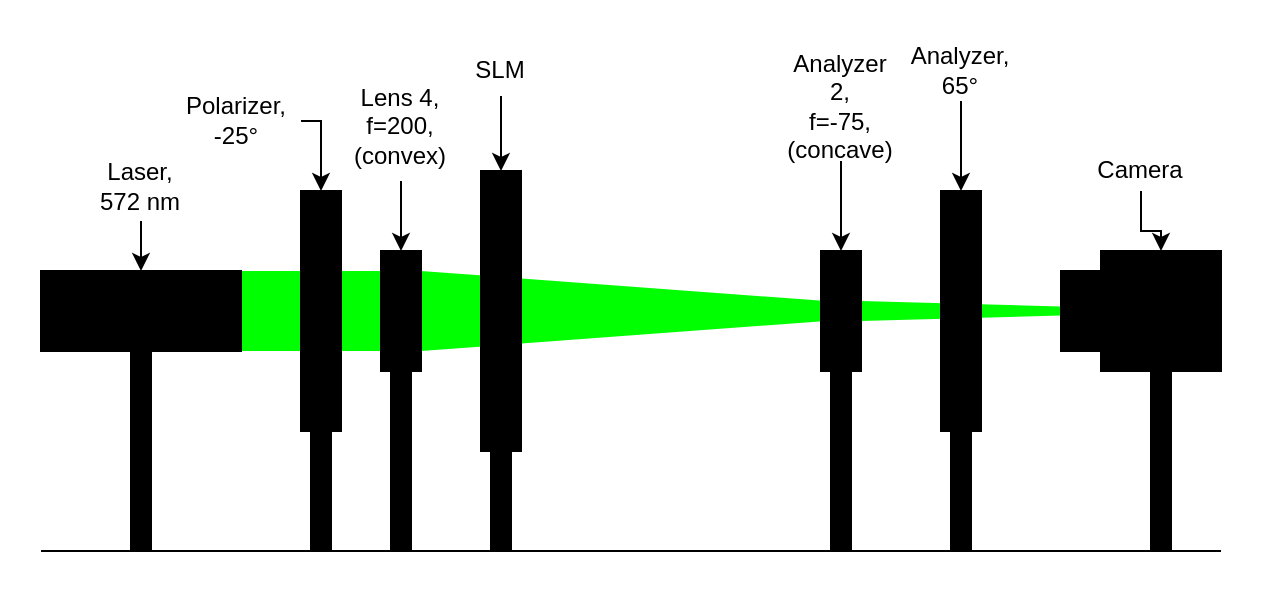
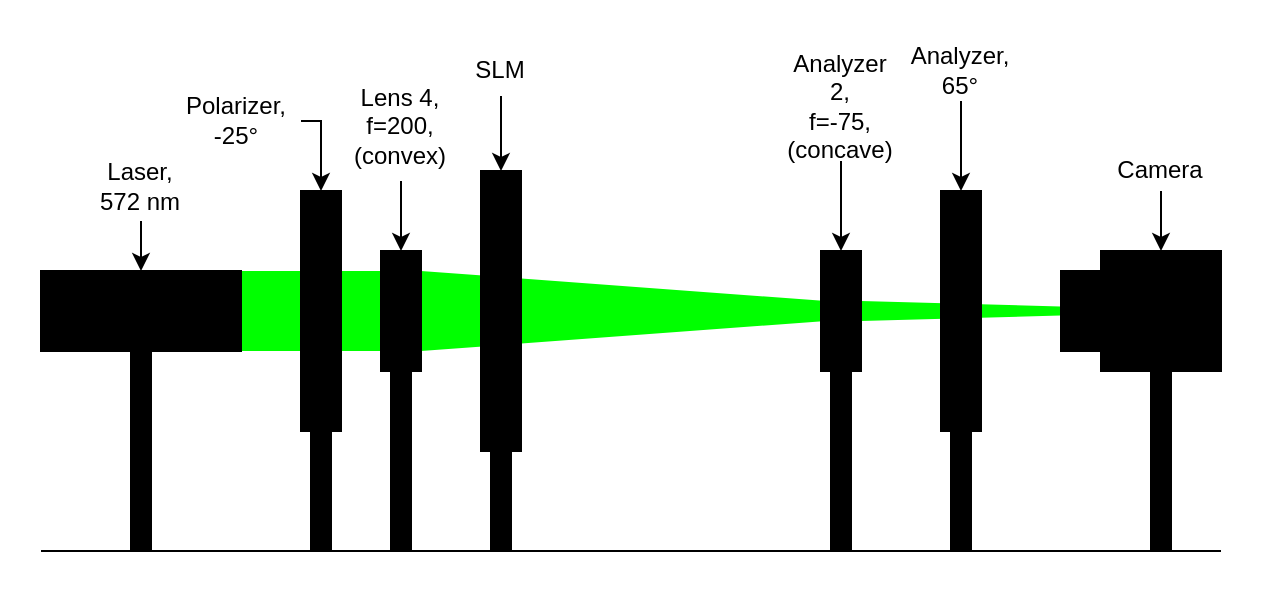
  <mxCell id="0" />
  <mxCell id="1" parent="0" />
  <mxCell id="2" value="" style="triangle;whiteSpace=wrap;html=1;fillColor=#00FF00;strokeColor=none;" parent="1" vertex="1"><mxGeometry x="210" y="135" width="270" height="40" as="geometry" /></mxCell>
  <mxCell id="3" value="" style="rounded=0;whiteSpace=wrap;html=1;strokeColor=none;fillColor=#00FF00;" parent="1" vertex="1"><mxGeometry x="120" y="135" width="30" height="40" as="geometry" /></mxCell>
  <mxCell id="4" value="" style="rounded=0;whiteSpace=wrap;html=1;strokeColor=none;fillColor=#00FF00;" parent="1" vertex="1"><mxGeometry x="170" y="135" width="20" height="40" as="geometry" /></mxCell>
  <mxCell id="5" value="" style="triangle;whiteSpace=wrap;html=1;fillColor=#00FF00;strokeColor=none;" parent="1" vertex="1"><mxGeometry x="430" y="150" width="180" height="10" as="geometry" /></mxCell>
  <mxCell id="6" value="" style="endArrow=none;html=1;rounded=0;" parent="1" edge="1"><mxGeometry width="50" height="50" relative="1" as="geometry"><mxPoint x="20" y="275" as="sourcePoint" /><mxPoint x="610" y="275" as="targetPoint" /></mxGeometry></mxCell>
  <mxCell id="7" value="" style="rounded=0;whiteSpace=wrap;html=1;fillColor=#000000;" parent="1" vertex="1"><mxGeometry x="65" y="175" width="10" height="100" as="geometry" /></mxCell>
  <mxCell id="8" value="" style="rounded=0;whiteSpace=wrap;html=1;fillColor=#000000;" parent="1" vertex="1"><mxGeometry x="155" y="215" width="10" height="60" as="geometry" /></mxCell>
  <mxCell id="9" value="" style="rounded=0;whiteSpace=wrap;html=1;fillColor=#000000;" parent="1" vertex="1"><mxGeometry x="475" y="215" width="10" height="60" as="geometry" /></mxCell>
  <mxCell id="10" value="" style="rounded=0;whiteSpace=wrap;html=1;fillColor=#000000;" parent="1" vertex="1"><mxGeometry x="245" y="225" width="10" height="50" as="geometry" /></mxCell>
  <mxCell id="11" value="" style="rounded=0;whiteSpace=wrap;html=1;fillColor=#000000;" parent="1" vertex="1"><mxGeometry x="575" y="185" width="10" height="90" as="geometry" /></mxCell>
  <mxCell id="12" value="" style="rounded=0;whiteSpace=wrap;html=1;fillColor=#000000;" parent="1" vertex="1"><mxGeometry x="195" y="185" width="10" height="90" as="geometry" /></mxCell>
  <mxCell id="13" value="" style="rounded=0;whiteSpace=wrap;html=1;fillColor=#000000;" parent="1" vertex="1"><mxGeometry x="415" y="185" width="10" height="90" as="geometry" /></mxCell>
  <mxCell id="14" style="edgeStyle=orthogonalEdgeStyle;rounded=0;orthogonalLoop=1;jettySize=auto;html=1;exitX=1;exitY=0.5;exitDx=0;exitDy=0;entryX=0.5;entryY=0;entryDx=0;entryDy=0;" parent="1" source="15" target="26" edge="1"><mxGeometry relative="1" as="geometry" /></mxCell>
  <mxCell id="15" value="Polarizer,&lt;br&gt;-25°" style="text;html=1;strokeColor=none;fillColor=none;align=center;verticalAlign=middle;whiteSpace=wrap;rounded=0;" parent="1" vertex="1"><mxGeometry x="86" y="45" width="64" height="30" as="geometry" /></mxCell>
  <mxCell id="16" style="edgeStyle=orthogonalEdgeStyle;rounded=0;orthogonalLoop=1;jettySize=auto;html=1;exitX=0.5;exitY=1;exitDx=0;exitDy=0;entryX=0.5;entryY=0;entryDx=0;entryDy=0;" parent="1" source="17" target="32" edge="1"><mxGeometry relative="1" as="geometry" /></mxCell>
  <mxCell id="17" value="&lt;div&gt;Laser,&lt;/div&gt;&lt;div&gt;572 nm&lt;/div&gt;" style="text;html=1;strokeColor=none;fillColor=none;align=center;verticalAlign=middle;whiteSpace=wrap;rounded=0;" parent="1" vertex="1"><mxGeometry x="40" y="75" width="60" height="35" as="geometry" /></mxCell>
  <mxCell id="18" style="edgeStyle=orthogonalEdgeStyle;rounded=0;orthogonalLoop=1;jettySize=auto;html=1;exitX=0.5;exitY=1;exitDx=0;exitDy=0;" parent="1" source="19" target="28" edge="1"><mxGeometry relative="1" as="geometry" /></mxCell>
  <mxCell id="19" value="SLM" style="text;html=1;strokeColor=none;fillColor=none;align=center;verticalAlign=middle;whiteSpace=wrap;rounded=0;" parent="1" vertex="1"><mxGeometry x="220" y="22.5" width="60" height="25" as="geometry" /></mxCell>
  <mxCell id="20" style="edgeStyle=orthogonalEdgeStyle;rounded=0;orthogonalLoop=1;jettySize=auto;html=1;exitX=0.5;exitY=1;exitDx=0;exitDy=0;" parent="1" source="21" target="29" edge="1"><mxGeometry relative="1" as="geometry" /></mxCell>
  <mxCell id="21" value="&lt;div&gt;Lens 4,&lt;/div&gt;&lt;div&gt;f=200,&lt;br&gt;&lt;/div&gt;&lt;div&gt;(convex)&lt;br&gt;&lt;/div&gt;" style="text;html=1;strokeColor=none;fillColor=none;align=center;verticalAlign=middle;whiteSpace=wrap;rounded=0;" parent="1" vertex="1"><mxGeometry x="170" y="35" width="60" height="55" as="geometry" /></mxCell>
  <mxCell id="22" value="" style="edgeStyle=none;html=1;" parent="1" source="23" target="27" edge="1"><mxGeometry relative="1" as="geometry" /></mxCell>
  <mxCell id="23" value="Analyzer,&lt;br&gt;65°" style="text;html=1;strokeColor=none;fillColor=none;align=center;verticalAlign=middle;whiteSpace=wrap;rounded=0;" parent="1" vertex="1"><mxGeometry x="448" y="20" width="64" height="30" as="geometry" /></mxCell>
  <mxCell id="24" style="edgeStyle=orthogonalEdgeStyle;rounded=0;orthogonalLoop=1;jettySize=auto;html=1;exitX=0.5;exitY=1;exitDx=0;exitDy=0;entryX=0.5;entryY=0;entryDx=0;entryDy=0;" parent="1" source="25" target="35" edge="1"><mxGeometry relative="1" as="geometry" /></mxCell>
  <mxCell id="25" value="&lt;div&gt;Analyzer 2,&lt;/div&gt;&lt;div&gt;f=-75,&lt;br&gt;&lt;/div&gt;&lt;div&gt;(concave)&lt;/div&gt;" style="text;html=1;strokeColor=none;fillColor=none;align=center;verticalAlign=middle;whiteSpace=wrap;rounded=0;" parent="1" vertex="1"><mxGeometry x="390" y="25" width="60" height="55" as="geometry" /></mxCell>
  <mxCell id="26" value="" style="rounded=0;whiteSpace=wrap;html=1;fillColor=#000000;" parent="1" vertex="1"><mxGeometry x="150" y="95" width="20" height="120" as="geometry" /></mxCell>
  <mxCell id="27" value="" style="rounded=0;whiteSpace=wrap;html=1;fillColor=#000000;" parent="1" vertex="1"><mxGeometry x="470" y="95" width="20" height="120" as="geometry" /></mxCell>
  <mxCell id="28" value="" style="rounded=0;whiteSpace=wrap;html=1;fillColor=#000000;" parent="1" vertex="1"><mxGeometry x="240" y="85" width="20" height="140" as="geometry" /></mxCell>
  <mxCell id="29" value="" style="rounded=0;whiteSpace=wrap;html=1;fillColor=#000000;" parent="1" vertex="1"><mxGeometry x="190" y="125" width="20" height="60" as="geometry" /></mxCell>
  <mxCell id="30" value="" style="rounded=0;whiteSpace=wrap;html=1;fillColor=#000000;" parent="1" vertex="1"><mxGeometry x="530" y="135" width="20" height="40" as="geometry" /></mxCell>
  <mxCell id="31" value="" style="rounded=0;whiteSpace=wrap;html=1;fillColor=#000000;" parent="1" vertex="1"><mxGeometry x="550" y="125" width="60" height="60" as="geometry" /></mxCell>
  <mxCell id="32" value="" style="rounded=0;whiteSpace=wrap;html=1;fillColor=#000000;" parent="1" vertex="1"><mxGeometry x="20" y="135" width="100" height="40" as="geometry" /></mxCell>
  <mxCell id="33" value="" style="edgeStyle=orthogonalEdgeStyle;rounded=0;orthogonalLoop=1;jettySize=auto;html=1;" parent="1" source="34" target="31" edge="1"><mxGeometry relative="1" as="geometry" /></mxCell>
- <mxCell id="34" value="Camera" style="text;html=1;strokeColor=none;fillColor=none;align=center;verticalAlign=middle;whiteSpace=wrap;rounded=0;" parent="1" vertex="1"><mxGeometry x="540" y="75" width="60" height="20" as="geometry" /></mxCell>
+ <mxCell id="34" value="Camera" style="text;html=1;strokeColor=none;fillColor=none;align=center;verticalAlign=middle;whiteSpace=wrap;rounded=0;" parent="1" vertex="1"><mxGeometry x="550" y="75" width="60" height="20" as="geometry" /></mxCell>
  <mxCell id="35" value="" style="rounded=0;whiteSpace=wrap;html=1;fillColor=#000000;fillOpacity=100;" parent="1" vertex="1"><mxGeometry x="410" y="125" width="20" height="60" as="geometry" /></mxCell>
